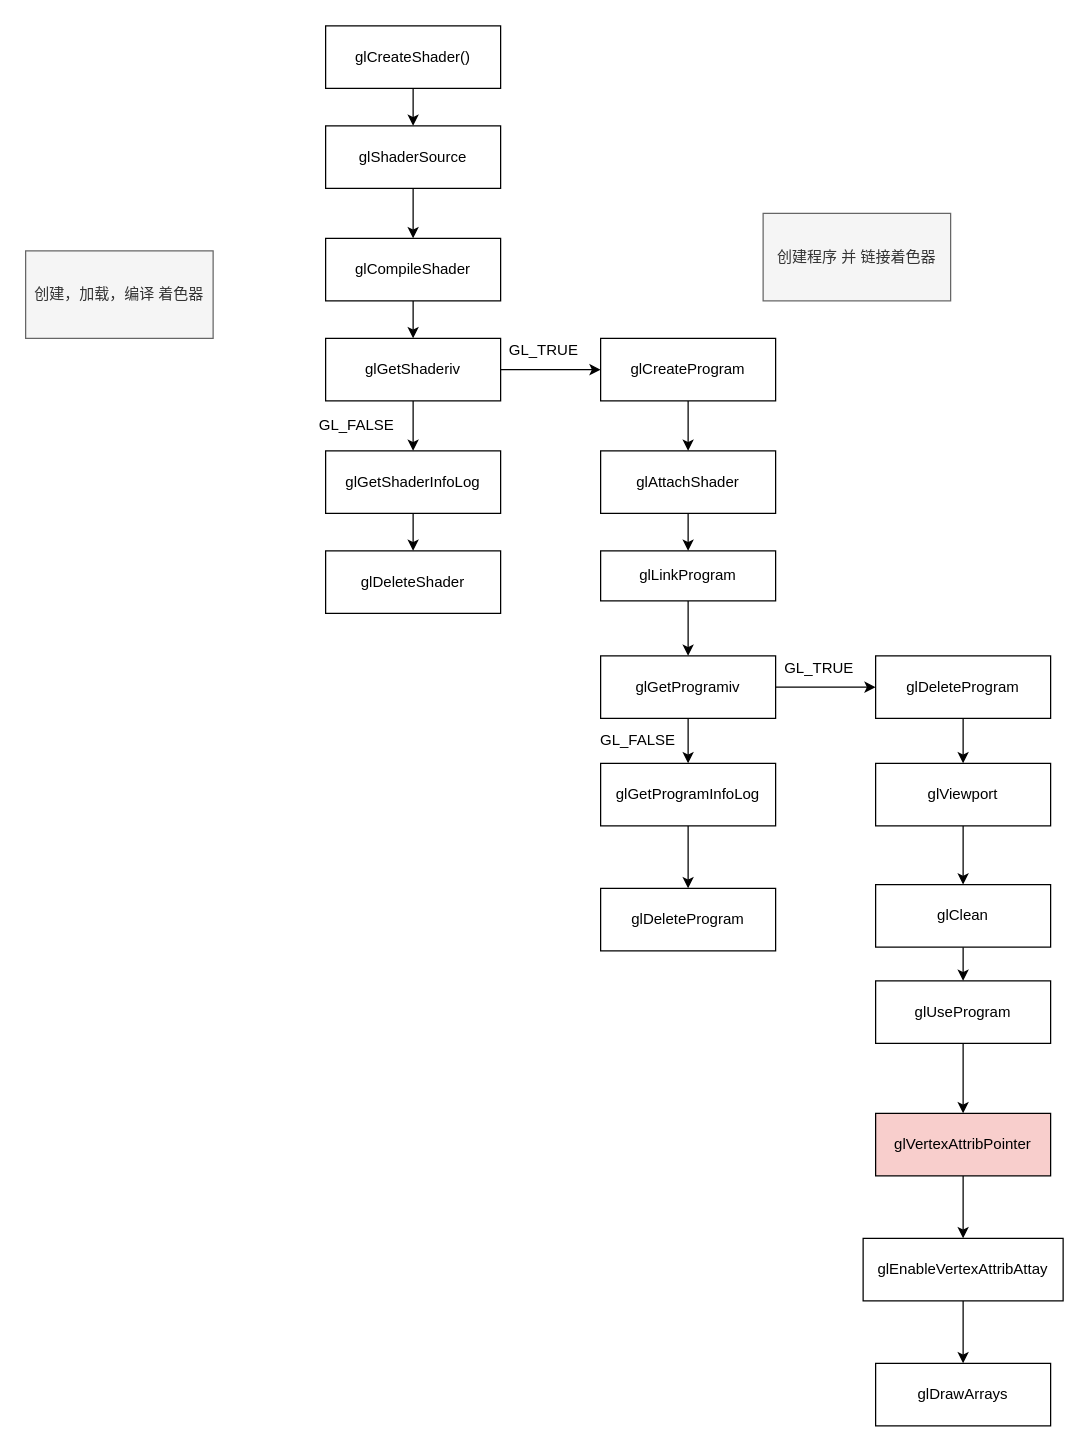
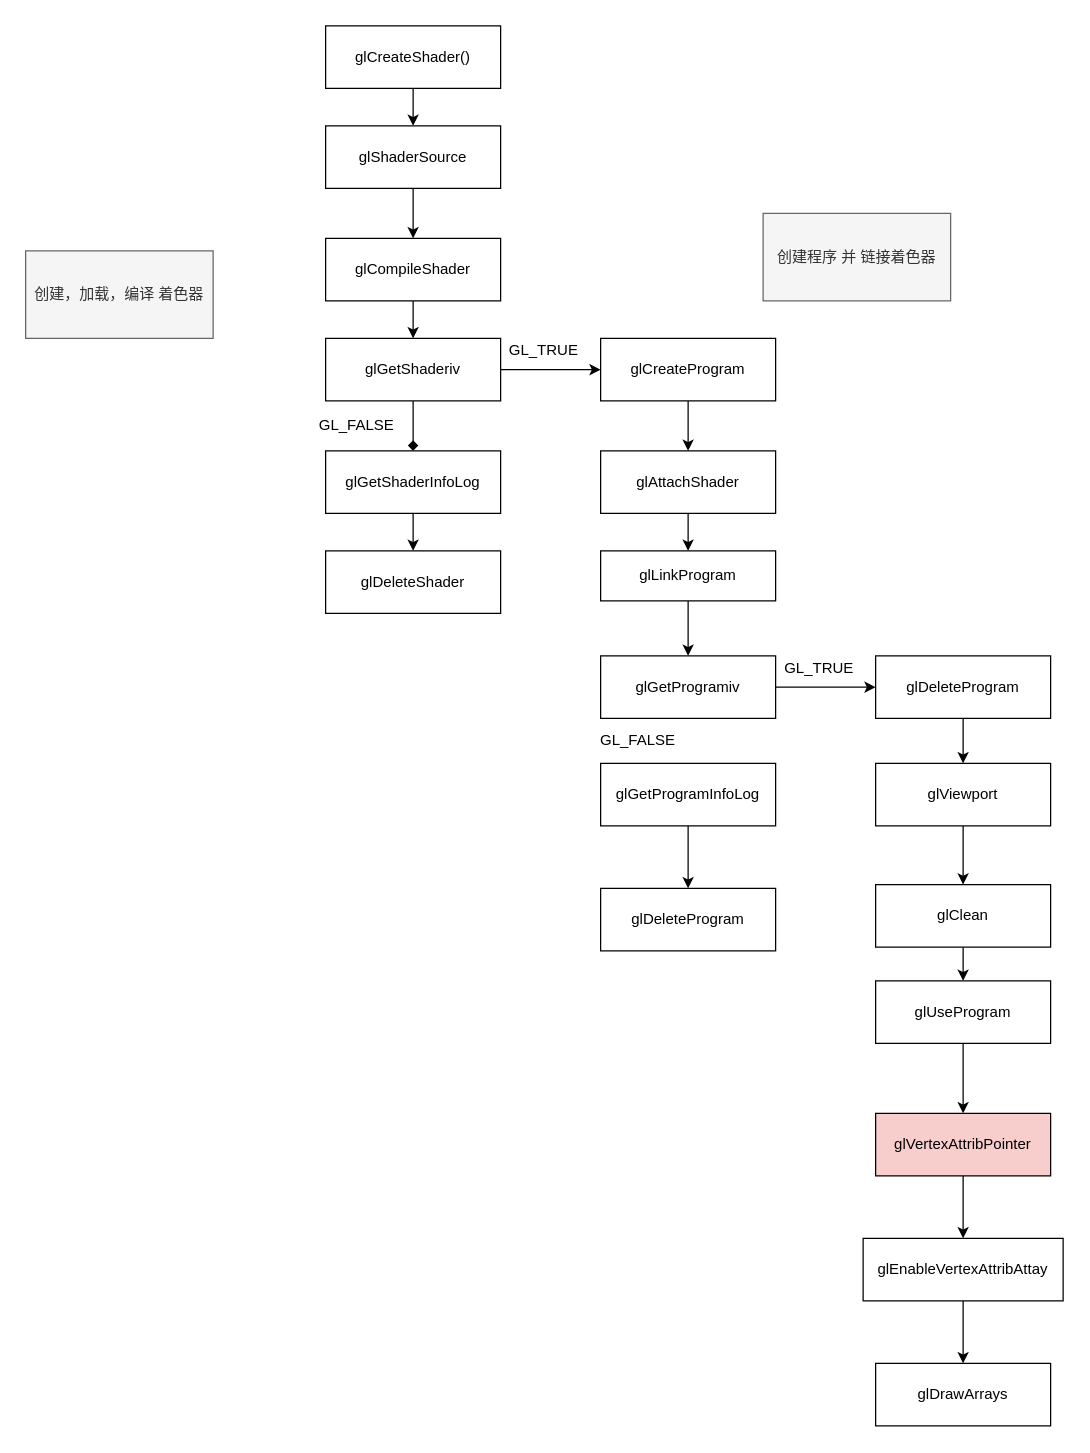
  <mxCell id="0" />
  <mxCell id="1" parent="0" />
  <mxCell id="2" value="" style="edgeStyle=orthogonalEdgeStyle;rounded=0;orthogonalLoop=1;jettySize=auto;html=1;" edge="1" parent="1" source="3" target="5"><mxGeometry relative="1" as="geometry" /></mxCell>
  <mxCell id="3" value="glCreateShader()&lt;br&gt;" style="rounded=0;whiteSpace=wrap;html=1;" vertex="1" parent="1"><mxGeometry x="260" y="20" width="140" height="50" as="geometry" /></mxCell>
  <mxCell id="4" value="" style="edgeStyle=orthogonalEdgeStyle;rounded=0;orthogonalLoop=1;jettySize=auto;html=1;" edge="1" parent="1" source="5" target="7"><mxGeometry relative="1" as="geometry" /></mxCell>
  <mxCell id="5" value="glShaderSource" style="rounded=0;whiteSpace=wrap;html=1;" vertex="1" parent="1"><mxGeometry x="260" y="100" width="140" height="50" as="geometry" /></mxCell>
  <mxCell id="6" value="" style="edgeStyle=orthogonalEdgeStyle;rounded=0;orthogonalLoop=1;jettySize=auto;html=1;" edge="1" parent="1" source="7" target="10"><mxGeometry relative="1" as="geometry" /></mxCell>
  <mxCell id="7" value="glCompileShader" style="rounded=0;whiteSpace=wrap;html=1;" vertex="1" parent="1"><mxGeometry x="260" y="190" width="140" height="50" as="geometry" /></mxCell>
- <mxCell id="8" value="" style="edgeStyle=orthogonalEdgeStyle;rounded=0;orthogonalLoop=1;jettySize=auto;html=1;" edge="1" parent="1" source="10" target="12"><mxGeometry relative="1" as="geometry" /></mxCell>
+ <mxCell id="8" value="" style="edgeStyle=orthogonalEdgeStyle;rounded=0;orthogonalLoop=1;jettySize=auto;html=1;endArrow=diamond;" edge="1" parent="1" source="10" target="12"><mxGeometry relative="1" as="geometry" /></mxCell>
  <mxCell id="9" value="" style="edgeStyle=orthogonalEdgeStyle;rounded=0;orthogonalLoop=1;jettySize=auto;html=1;" edge="1" parent="1" source="10" target="22"><mxGeometry relative="1" as="geometry" /></mxCell>
  <mxCell id="10" value="glGetShaderiv" style="rounded=0;whiteSpace=wrap;html=1;" vertex="1" parent="1"><mxGeometry x="260" y="270" width="140" height="50" as="geometry" /></mxCell>
  <mxCell id="11" value="" style="edgeStyle=orthogonalEdgeStyle;rounded=0;orthogonalLoop=1;jettySize=auto;html=1;" edge="1" parent="1" source="12" target="23"><mxGeometry relative="1" as="geometry" /></mxCell>
  <mxCell id="12" value="glGetShaderInfoLog" style="rounded=0;whiteSpace=wrap;html=1;" vertex="1" parent="1"><mxGeometry x="260" y="360" width="140" height="50" as="geometry" /></mxCell>
  <mxCell id="13" value="" style="edgeStyle=orthogonalEdgeStyle;rounded=0;orthogonalLoop=1;jettySize=auto;html=1;" edge="1" parent="1" source="14" target="24"><mxGeometry relative="1" as="geometry" /></mxCell>
  <mxCell id="14" value="glGetProgramInfoLog" style="rounded=0;whiteSpace=wrap;html=1;" vertex="1" parent="1"><mxGeometry x="480" y="610" width="140" height="50" as="geometry" /></mxCell>
- <mxCell id="15" value="" style="edgeStyle=orthogonalEdgeStyle;rounded=0;orthogonalLoop=1;jettySize=auto;html=1;" edge="1" parent="1" source="16" target="14"><mxGeometry relative="1" as="geometry" /></mxCell>
  <mxCell id="16" value="glGetProgramiv" style="rounded=0;whiteSpace=wrap;html=1;" vertex="1" parent="1"><mxGeometry x="480" y="524" width="140" height="50" as="geometry" /></mxCell>
  <mxCell id="17" value="" style="edgeStyle=orthogonalEdgeStyle;rounded=0;orthogonalLoop=1;jettySize=auto;html=1;" edge="1" parent="1" source="18" target="16"><mxGeometry relative="1" as="geometry" /></mxCell>
  <mxCell id="18" value="glLinkProgram" style="rounded=0;whiteSpace=wrap;html=1;" vertex="1" parent="1"><mxGeometry x="480" y="440" width="140" height="40" as="geometry" /></mxCell>
  <mxCell id="19" value="" style="edgeStyle=orthogonalEdgeStyle;rounded=0;orthogonalLoop=1;jettySize=auto;html=1;" edge="1" parent="1" source="20" target="18"><mxGeometry relative="1" as="geometry" /></mxCell>
  <mxCell id="20" value="glAttachShader" style="rounded=0;whiteSpace=wrap;html=1;" vertex="1" parent="1"><mxGeometry x="480" y="360" width="140" height="50" as="geometry" /></mxCell>
  <mxCell id="21" value="" style="edgeStyle=orthogonalEdgeStyle;rounded=0;orthogonalLoop=1;jettySize=auto;html=1;" edge="1" parent="1" source="22" target="20"><mxGeometry relative="1" as="geometry" /></mxCell>
  <mxCell id="22" value="&lt;span&gt;glCreateProgram&lt;/span&gt;" style="rounded=0;whiteSpace=wrap;html=1;" vertex="1" parent="1"><mxGeometry x="480" y="270" width="140" height="50" as="geometry" /></mxCell>
  <mxCell id="23" value="glDeleteShader" style="rounded=0;whiteSpace=wrap;html=1;" vertex="1" parent="1"><mxGeometry x="260" y="440" width="140" height="50" as="geometry" /></mxCell>
  <mxCell id="24" value="glDeleteProgram" style="rounded=0;whiteSpace=wrap;html=1;" vertex="1" parent="1"><mxGeometry x="480" y="710" width="140" height="50" as="geometry" /></mxCell>
  <mxCell id="25" value="GL_FALSE" style="text;html=1;strokeColor=none;fillColor=none;align=center;verticalAlign=middle;whiteSpace=wrap;rounded=0;" vertex="1" parent="1"><mxGeometry x="245" y="330" width="80" height="20" as="geometry" /></mxCell>
  <mxCell id="26" value="GL_TRUE" style="text;html=1;resizable=0;points=[];autosize=1;align=left;verticalAlign=top;spacingTop=-4;" vertex="1" parent="1"><mxGeometry x="405" y="270" width="70" height="20" as="geometry" /></mxCell>
  <mxCell id="27" value="" style="edgeStyle=orthogonalEdgeStyle;rounded=0;orthogonalLoop=1;jettySize=auto;html=1;" edge="1" parent="1" source="28" target="31"><mxGeometry relative="1" as="geometry" /></mxCell>
  <mxCell id="28" value="glUseProgram" style="rounded=0;whiteSpace=wrap;html=1;" vertex="1" parent="1"><mxGeometry x="700" y="784" width="140" height="50" as="geometry" /></mxCell>
  <mxCell id="29" value="glDrawArrays" style="rounded=0;whiteSpace=wrap;html=1;" vertex="1" parent="1"><mxGeometry x="700" y="1090" width="140" height="50" as="geometry" /></mxCell>
  <mxCell id="30" value="" style="edgeStyle=orthogonalEdgeStyle;rounded=0;orthogonalLoop=1;jettySize=auto;html=1;" edge="1" parent="1" source="31" target="33"><mxGeometry relative="1" as="geometry" /></mxCell>
  <mxCell id="31" value="glVertexAttribPointer" style="rounded=0;whiteSpace=wrap;html=1;fillColor=#f8cecc;" vertex="1" parent="1"><mxGeometry x="700" y="890" width="140" height="50" as="geometry" /></mxCell>
  <mxCell id="32" value="" style="edgeStyle=orthogonalEdgeStyle;rounded=0;orthogonalLoop=1;jettySize=auto;html=1;" edge="1" parent="1" source="33" target="29"><mxGeometry relative="1" as="geometry" /></mxCell>
  <mxCell id="33" value="glEnableVertexAttribAttay" style="rounded=0;whiteSpace=wrap;html=1;" vertex="1" parent="1"><mxGeometry x="690" y="990" width="160" height="50" as="geometry" /></mxCell>
  <mxCell id="34" value="GL_FALSE" style="text;html=1;strokeColor=none;fillColor=none;align=center;verticalAlign=middle;whiteSpace=wrap;rounded=0;" vertex="1" parent="1"><mxGeometry x="470" y="582" width="80" height="20" as="geometry" /></mxCell>
  <mxCell id="35" value="GL_TRUE" style="text;html=1;strokeColor=none;fillColor=none;align=center;verticalAlign=middle;whiteSpace=wrap;rounded=0;" vertex="1" parent="1"><mxGeometry x="620" y="524" width="70" height="20" as="geometry" /></mxCell>
  <mxCell id="36" value="" style="edgeStyle=orthogonalEdgeStyle;rounded=0;orthogonalLoop=1;jettySize=auto;html=1;" edge="1" parent="1" source="37" target="40"><mxGeometry relative="1" as="geometry" /></mxCell>
  <mxCell id="37" value="glDeleteProgram" style="rounded=0;whiteSpace=wrap;html=1;" vertex="1" parent="1"><mxGeometry x="700" y="524" width="140" height="50" as="geometry" /></mxCell>
  <mxCell id="38" value="" style="edgeStyle=orthogonalEdgeStyle;rounded=0;orthogonalLoop=1;jettySize=auto;html=1;" edge="1" parent="1" source="16" target="37"><mxGeometry relative="1" as="geometry"><mxPoint x="620" y="549" as="sourcePoint" /><mxPoint x="770" y="610" as="targetPoint" /></mxGeometry></mxCell>
  <mxCell id="39" value="" style="edgeStyle=orthogonalEdgeStyle;rounded=0;orthogonalLoop=1;jettySize=auto;html=1;" edge="1" parent="1" source="40" target="42"><mxGeometry relative="1" as="geometry" /></mxCell>
  <mxCell id="40" value="glViewport" style="rounded=0;whiteSpace=wrap;html=1;" vertex="1" parent="1"><mxGeometry x="700" y="610" width="140" height="50" as="geometry" /></mxCell>
  <mxCell id="41" value="" style="edgeStyle=orthogonalEdgeStyle;rounded=0;orthogonalLoop=1;jettySize=auto;html=1;" edge="1" parent="1" source="42" target="28"><mxGeometry relative="1" as="geometry" /></mxCell>
  <mxCell id="42" value="glClean" style="rounded=0;whiteSpace=wrap;html=1;" vertex="1" parent="1"><mxGeometry x="700" y="707" width="140" height="50" as="geometry" /></mxCell>
  <mxCell id="43" value="创建，加载，编译 着色器" style="text;html=1;align=center;verticalAlign=middle;whiteSpace=wrap;rounded=0;fillColor=#f5f5f5;strokeColor=#666666;fontColor=#333333;" vertex="1" parent="1"><mxGeometry x="20" y="200" width="150" height="70" as="geometry" /></mxCell>
  <mxCell id="44" value="创建程序 并 链接着色器" style="text;html=1;align=center;verticalAlign=middle;whiteSpace=wrap;rounded=0;fillColor=#f5f5f5;strokeColor=#666666;fontColor=#333333;" vertex="1" parent="1"><mxGeometry x="610" y="170" width="150" height="70" as="geometry" /></mxCell>
